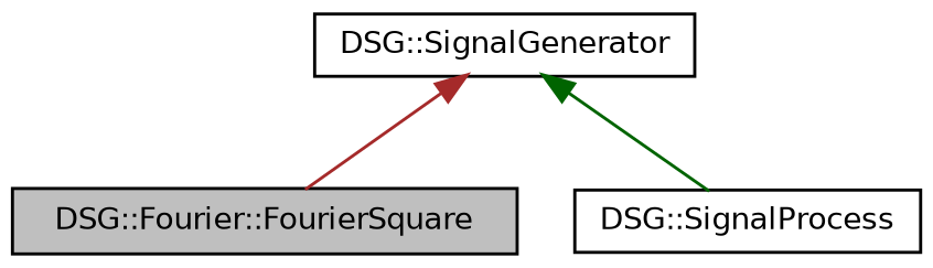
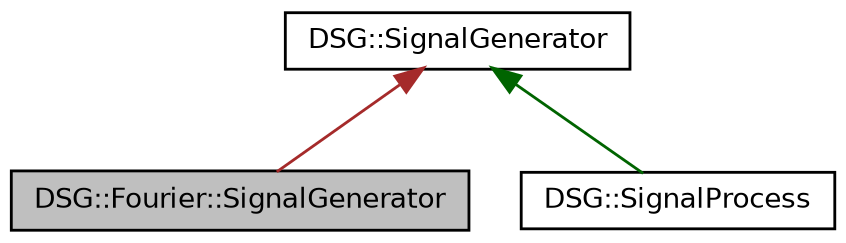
  digraph {
    node [color=black fillcolor=white fontname=Helvetica fontsize=10 shape=record style=filled]
    edge [dir=back fontname=Helvetica fontsize=10 labelfontname=Helvetica labelfontsize=10 style=solid]
-   n1 [fillcolor=grey75 fontcolor=black height=0.2 label="DSG::Fourier::FourierSquare" width=0.4]
+   n1 [fillcolor=grey75 fontcolor=black height=0.2 label="DSG::Fourier::SignalGenerator" width=0.4]
    n2 [height=0.2 label="DSG::SignalGenerator" width=0.4]
    n3 [height=0.2 label="DSG::SignalProcess" width=0.4]
    n2 -> n1 [color=brown]
    n2 -> n3 [color=darkgreen]
  }
